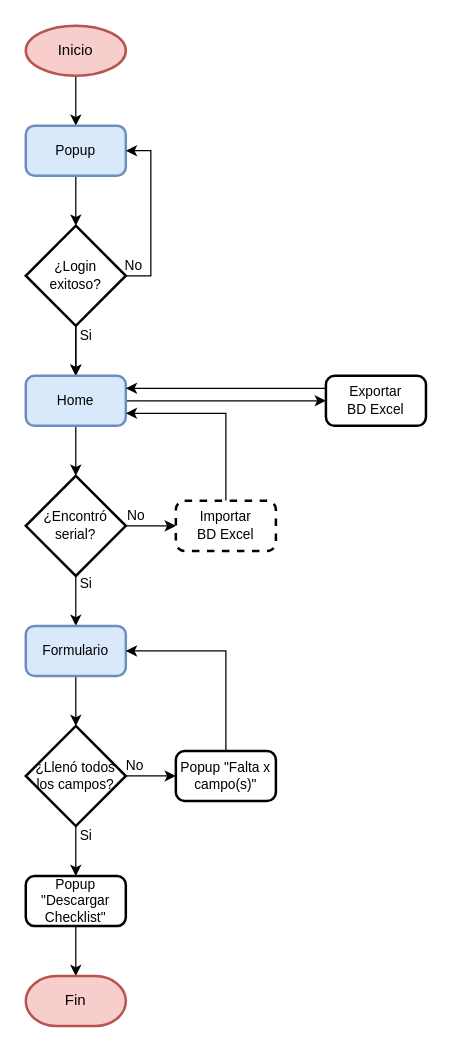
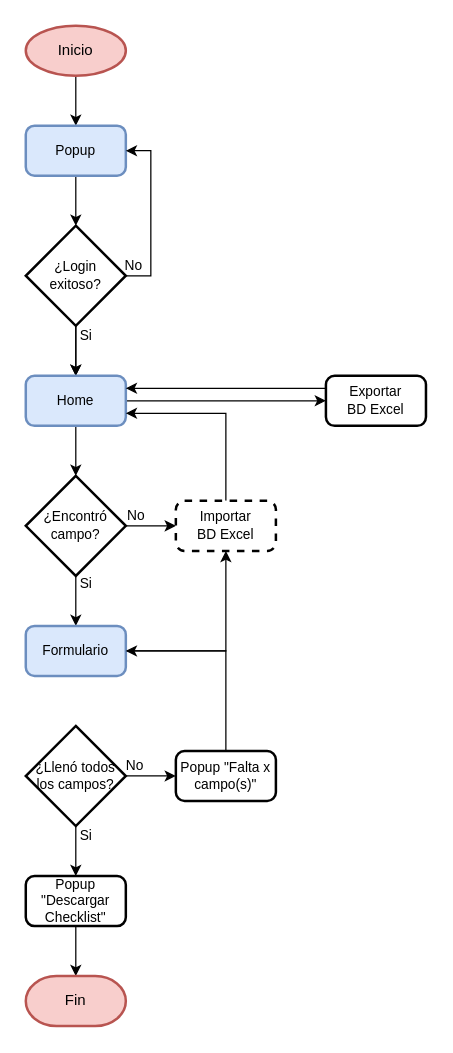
  <mxCell id="0" />
  <mxCell id="1" parent="0" />
  <mxCell id="2" style="edgeStyle=orthogonalEdgeStyle;rounded=0;orthogonalLoop=1;jettySize=auto;html=1;fontSize=11;" edge="1" parent="1" source="3" target="5"><mxGeometry relative="1" as="geometry" /></mxCell>
  <mxCell id="3" value="Inicio" style="strokeWidth=2;html=1;shape=mxgraph.flowchart.start_1;whiteSpace=wrap;fontSize=12;fillColor=#f8cecc;strokeColor=#b85450;" vertex="1" parent="1"><mxGeometry x="20" y="20" width="80" height="40" as="geometry" /></mxCell>
  <mxCell id="4" style="edgeStyle=orthogonalEdgeStyle;rounded=0;orthogonalLoop=1;jettySize=auto;html=1;fontSize=11;" edge="1" parent="1" source="5" target="11"><mxGeometry relative="1" as="geometry" /></mxCell>
  <mxCell id="5" value="Popup" style="rounded=1;whiteSpace=wrap;html=1;absoluteArcSize=1;arcSize=14;strokeWidth=2;fontSize=11;fillColor=#dae8fc;strokeColor=#6c8ebf;" vertex="1" parent="1"><mxGeometry x="20" y="100" width="80" height="40" as="geometry" /></mxCell>
  <mxCell id="6" style="edgeStyle=orthogonalEdgeStyle;rounded=0;orthogonalLoop=1;jettySize=auto;html=1;fontSize=11;" edge="1" parent="1" source="11" target="5"><mxGeometry relative="1" as="geometry"><mxPoint x="160" y="220" as="targetPoint" /><Array as="points"><mxPoint x="120" y="220" /><mxPoint x="120" y="120" /></Array></mxGeometry></mxCell>
  <mxCell id="7" value="No" style="edgeLabel;html=1;align=center;verticalAlign=middle;resizable=0;points=[];fontSize=11;" vertex="1" connectable="0" parent="6"><mxGeometry x="-0.895" y="1" relative="1" as="geometry"><mxPoint x="-2" y="-8" as="offset" /></mxGeometry></mxCell>
  <mxCell id="8" style="edgeStyle=orthogonalEdgeStyle;rounded=0;orthogonalLoop=1;jettySize=auto;html=1;fontSize=11;" edge="1" parent="1" source="11" target="14"><mxGeometry relative="1" as="geometry" /></mxCell>
  <mxCell id="9" value="Si" style="edgeLabel;html=1;align=center;verticalAlign=middle;resizable=0;points=[];fontSize=11;" vertex="1" connectable="0" parent="8"><mxGeometry x="-0.607" y="-1" relative="1" as="geometry"><mxPoint x="8" y="-1" as="offset" /></mxGeometry></mxCell>
  <mxCell id="10" value="" style="edgeStyle=orthogonalEdgeStyle;rounded=0;orthogonalLoop=1;jettySize=auto;html=1;fontSize=11;" edge="1" parent="1" source="11" target="14"><mxGeometry relative="1" as="geometry" /></mxCell>
  <mxCell id="11" value="¿Login&lt;br style=&quot;font-size: 11px;&quot;&gt;exitoso?" style="strokeWidth=2;html=1;shape=mxgraph.flowchart.decision;whiteSpace=wrap;fontSize=11;" vertex="1" parent="1"><mxGeometry x="20" y="180" width="80" height="80" as="geometry" /></mxCell>
  <mxCell id="12" style="edgeStyle=orthogonalEdgeStyle;rounded=0;orthogonalLoop=1;jettySize=auto;html=1;fontSize=11;" edge="1" parent="1" source="14" target="19"><mxGeometry relative="1" as="geometry" /></mxCell>
  <mxCell id="13" style="edgeStyle=orthogonalEdgeStyle;rounded=0;orthogonalLoop=1;jettySize=auto;html=1;" edge="1" parent="1" source="14" target="35"><mxGeometry relative="1" as="geometry" /></mxCell>
  <mxCell id="14" value="Home" style="rounded=1;whiteSpace=wrap;html=1;absoluteArcSize=1;arcSize=14;strokeWidth=2;fontSize=11;fillColor=#dae8fc;strokeColor=#6c8ebf;" vertex="1" parent="1"><mxGeometry x="20" y="300" width="80" height="40" as="geometry" /></mxCell>
  <mxCell id="15" style="edgeStyle=orthogonalEdgeStyle;rounded=0;orthogonalLoop=1;jettySize=auto;html=1;fontSize=11;" edge="1" parent="1" source="19" target="21"><mxGeometry relative="1" as="geometry" /></mxCell>
  <mxCell id="16" value="Si" style="edgeLabel;html=1;align=center;verticalAlign=middle;resizable=0;points=[];fontSize=11;" vertex="1" connectable="0" parent="15"><mxGeometry x="-0.717" relative="1" as="geometry"><mxPoint x="7" y="-1" as="offset" /></mxGeometry></mxCell>
  <mxCell id="17" style="edgeStyle=orthogonalEdgeStyle;rounded=0;orthogonalLoop=1;jettySize=auto;html=1;fontSize=11;" edge="1" parent="1" source="19" target="23"><mxGeometry relative="1" as="geometry" /></mxCell>
  <mxCell id="18" value="No" style="edgeLabel;html=1;align=center;verticalAlign=middle;resizable=0;points=[];fontSize=11;" vertex="1" connectable="0" parent="17"><mxGeometry x="-0.6" y="2" relative="1" as="geometry"><mxPoint x="-1" y="-7" as="offset" /></mxGeometry></mxCell>
- <mxCell id="19" value="¿Encontró&lt;br style=&quot;font-size: 11px;&quot;&gt;serial?" style="strokeWidth=2;html=1;shape=mxgraph.flowchart.decision;whiteSpace=wrap;fontSize=11;" vertex="1" parent="1"><mxGeometry x="20" y="380" width="80" height="80" as="geometry" /></mxCell>
- <mxCell id="20" style="edgeStyle=orthogonalEdgeStyle;rounded=0;orthogonalLoop=1;jettySize=auto;html=1;fontSize=11;" edge="1" parent="1" source="21" target="28"><mxGeometry relative="1" as="geometry" /></mxCell>
+ <mxCell id="19" value="¿Encontró&lt;br style=&quot;font-size: 11px;&quot;&gt;campo?" style="strokeWidth=2;html=1;shape=mxgraph.flowchart.decision;whiteSpace=wrap;fontSize=11;" vertex="1" parent="1"><mxGeometry x="20" y="380" width="80" height="80" as="geometry" /></mxCell>
+ <mxCell id="20" style="edgeStyle=orthogonalEdgeStyle;rounded=0;orthogonalLoop=1;jettySize=auto;html=1;fontSize=11;" edge="1" parent="1" source="21" target="23"><mxGeometry relative="1" as="geometry" /></mxCell>
  <mxCell id="21" value="Formulario" style="rounded=1;whiteSpace=wrap;html=1;absoluteArcSize=1;arcSize=14;strokeWidth=2;fontSize=11;fillColor=#dae8fc;strokeColor=#6c8ebf;" vertex="1" parent="1"><mxGeometry x="20" y="500" width="80" height="40" as="geometry" /></mxCell>
  <mxCell id="22" style="edgeStyle=orthogonalEdgeStyle;rounded=0;orthogonalLoop=1;jettySize=auto;html=1;fontSize=11;" edge="1" parent="1" source="23" target="14"><mxGeometry relative="1" as="geometry"><Array as="points"><mxPoint x="180" y="330" /></Array></mxGeometry></mxCell>
  <mxCell id="23" value="Importar&lt;br style=&quot;font-size: 11px;&quot;&gt;BD Excel" style="rounded=1;whiteSpace=wrap;html=1;absoluteArcSize=1;arcSize=14;strokeWidth=2;fontSize=11;dashed=1;" vertex="1" parent="1"><mxGeometry x="140" y="400" width="80" height="40" as="geometry" /></mxCell>
  <mxCell id="24" style="edgeStyle=orthogonalEdgeStyle;rounded=0;orthogonalLoop=1;jettySize=auto;html=1;fontSize=11;" edge="1" parent="1" source="28" target="30"><mxGeometry relative="1" as="geometry" /></mxCell>
  <mxCell id="25" value="No" style="edgeLabel;html=1;align=center;verticalAlign=middle;resizable=0;points=[];fontSize=11;" vertex="1" connectable="0" parent="24"><mxGeometry x="-0.692" relative="1" as="geometry"><mxPoint y="-9" as="offset" /></mxGeometry></mxCell>
  <mxCell id="26" style="edgeStyle=orthogonalEdgeStyle;rounded=0;orthogonalLoop=1;jettySize=auto;html=1;fontSize=11;" edge="1" parent="1" source="28" target="32"><mxGeometry relative="1" as="geometry" /></mxCell>
  <mxCell id="27" value="Si" style="edgeLabel;html=1;align=center;verticalAlign=middle;resizable=0;points=[];fontSize=11;" vertex="1" connectable="0" parent="26"><mxGeometry x="-0.578" relative="1" as="geometry"><mxPoint x="7" y="-1" as="offset" /></mxGeometry></mxCell>
  <mxCell id="28" value="¿Llenó todos&lt;br style=&quot;font-size: 11px;&quot;&gt;los campos?" style="strokeWidth=2;html=1;shape=mxgraph.flowchart.decision;whiteSpace=wrap;fontSize=11;" vertex="1" parent="1"><mxGeometry x="20" y="580" width="80" height="80" as="geometry" /></mxCell>
  <mxCell id="29" style="edgeStyle=orthogonalEdgeStyle;rounded=0;orthogonalLoop=1;jettySize=auto;html=1;fontSize=11;" edge="1" parent="1" source="30" target="21"><mxGeometry relative="1" as="geometry"><Array as="points"><mxPoint x="180" y="520" /></Array></mxGeometry></mxCell>
  <mxCell id="30" value="Popup &quot;Falta x campo(s)&quot;" style="rounded=1;whiteSpace=wrap;html=1;absoluteArcSize=1;arcSize=14;strokeWidth=2;fontSize=11;" vertex="1" parent="1"><mxGeometry x="140" y="600" width="80" height="40" as="geometry" /></mxCell>
  <mxCell id="31" style="edgeStyle=orthogonalEdgeStyle;rounded=0;orthogonalLoop=1;jettySize=auto;html=1;" edge="1" parent="1" source="32" target="33"><mxGeometry relative="1" as="geometry" /></mxCell>
  <mxCell id="32" value="Popup &quot;Descargar Checklist&quot;" style="rounded=1;whiteSpace=wrap;html=1;absoluteArcSize=1;arcSize=14;strokeWidth=2;fontSize=11;" vertex="1" parent="1"><mxGeometry x="20" y="700" width="80" height="40" as="geometry" /></mxCell>
  <mxCell id="33" value="Fin" style="strokeWidth=2;html=1;shape=mxgraph.flowchart.terminator;whiteSpace=wrap;fillColor=#f8cecc;strokeColor=#b85450;" vertex="1" parent="1"><mxGeometry x="20" y="780" width="80" height="40" as="geometry" /></mxCell>
  <mxCell id="34" style="edgeStyle=orthogonalEdgeStyle;rounded=0;orthogonalLoop=1;jettySize=auto;html=1;" edge="1" parent="1" source="35" target="14"><mxGeometry relative="1" as="geometry"><Array as="points"><mxPoint x="180" y="310" /><mxPoint x="180" y="310" /></Array></mxGeometry></mxCell>
  <mxCell id="35" value="Exportar&lt;br&gt;BD Excel" style="rounded=1;whiteSpace=wrap;html=1;absoluteArcSize=1;arcSize=14;strokeWidth=2;fontSize=11;" vertex="1" parent="1"><mxGeometry x="260" y="300" width="80" height="40" as="geometry" /></mxCell>
